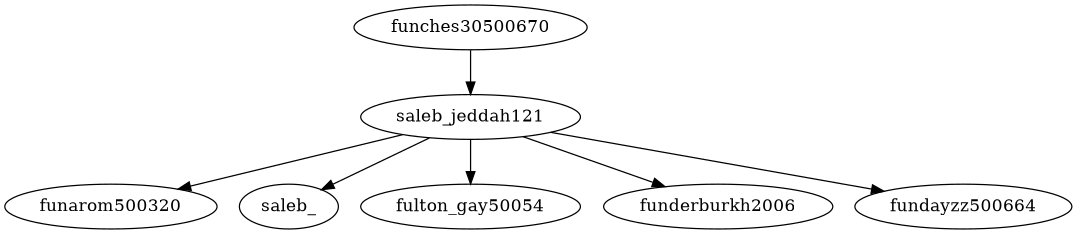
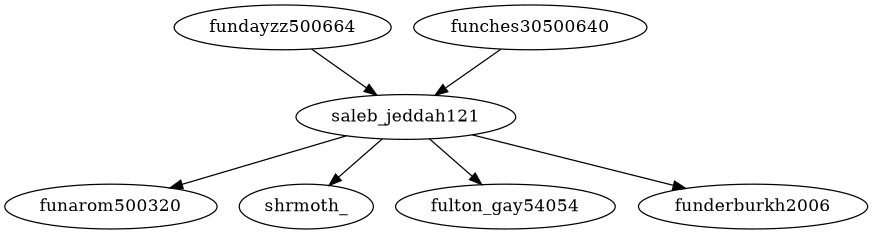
  strict digraph {
    n1 [label=funarom500320]
    saleb_jeddah121
-   shrmoth_ [label=saleb_]
-   fulton_gay50054
+   shrmoth_
+   fulton_gay50054 [label=fulton_gay54054]
    n5 [label=funderburkh2006]
    fundayzz500664
-   funches30500640 [label=funches30500670]
+   funches30500640
    saleb_jeddah121 -> n1
    saleb_jeddah121 -> shrmoth_
    saleb_jeddah121 -> fulton_gay50054
    saleb_jeddah121 -> n5
-   saleb_jeddah121 -> fundayzz500664
+   fundayzz500664 -> saleb_jeddah121
    funches30500640 -> saleb_jeddah121
  }
